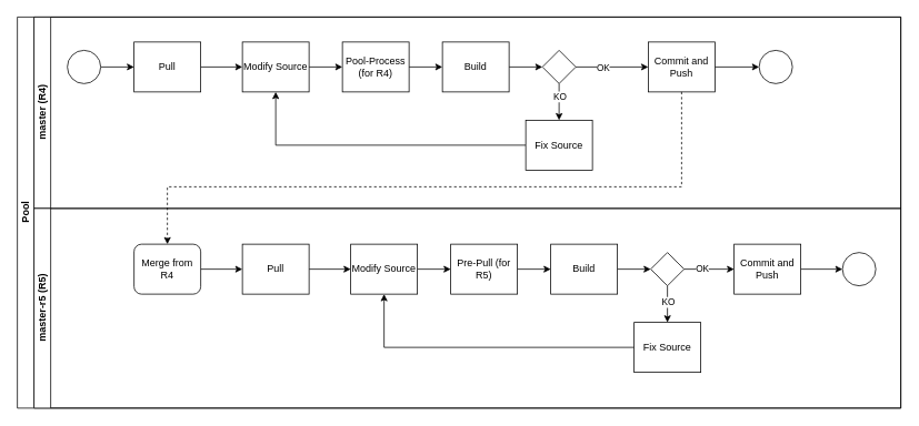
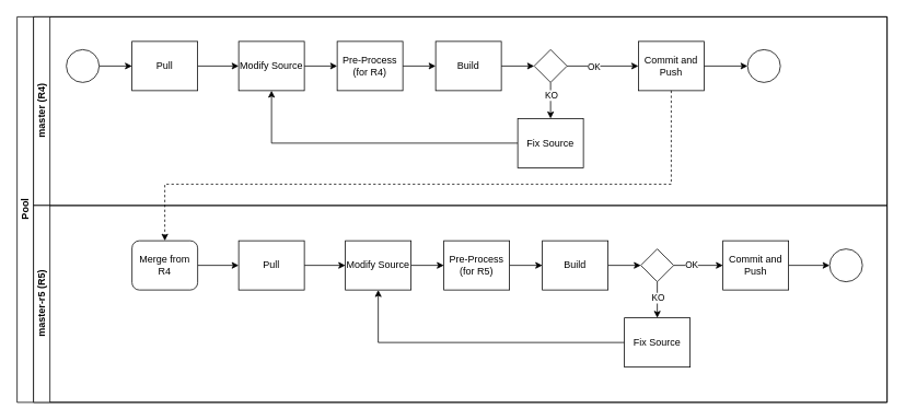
  <mxCell id="0" />
  <mxCell id="1" parent="0" />
  <mxCell id="2" value="Pool" style="swimlane;html=1;childLayout=stackLayout;resizeParent=1;resizeParentMax=0;horizontal=0;startSize=20;horizontalStack=0;" parent="1" vertex="1"><mxGeometry x="20" y="20" width="1060" height="470" as="geometry" /></mxCell>
  <mxCell id="3" value="master (R4)" style="swimlane;html=1;startSize=20;horizontal=0;" parent="2" vertex="1"><mxGeometry x="20" width="1040" height="230" as="geometry" /></mxCell>
  <mxCell id="4" value="" style="edgeStyle=orthogonalEdgeStyle;rounded=0;orthogonalLoop=1;jettySize=auto;html=1;" edge="1" parent="3" source="5" target="23"><mxGeometry relative="1" as="geometry" /></mxCell>
  <mxCell id="5" value="" style="ellipse;whiteSpace=wrap;html=1;" parent="3" vertex="1"><mxGeometry x="40" y="40" width="40" height="40" as="geometry" /></mxCell>
  <mxCell id="6" style="edgeStyle=orthogonalEdgeStyle;rounded=0;orthogonalLoop=1;jettySize=auto;html=1;exitX=1;exitY=0.5;exitDx=0;exitDy=0;entryX=0;entryY=0.5;entryDx=0;entryDy=0;" edge="1" parent="3" source="7" target="9"><mxGeometry relative="1" as="geometry" /></mxCell>
  <mxCell id="7" value="Modify Source" style="rounded=0;whiteSpace=wrap;html=1;fontFamily=Helvetica;fontSize=12;fontColor=#000000;align=center;" parent="3" vertex="1"><mxGeometry x="250" y="30" width="80" height="60" as="geometry" /></mxCell>
  <mxCell id="8" value="" style="edgeStyle=orthogonalEdgeStyle;rounded=0;orthogonalLoop=1;jettySize=auto;html=1;" edge="1" parent="3" source="9" target="21"><mxGeometry relative="1" as="geometry" /></mxCell>
- <mxCell id="9" value="Pool-Process (for R4)" style="rounded=0;whiteSpace=wrap;html=1;fontFamily=Helvetica;fontSize=12;fontColor=#000000;align=center;" parent="3" vertex="1"><mxGeometry x="370" y="30" width="80" height="60" as="geometry" /></mxCell>
+ <mxCell id="9" value="Pre-Process (for R4)" style="rounded=0;whiteSpace=wrap;html=1;fontFamily=Helvetica;fontSize=12;fontColor=#000000;align=center;" parent="3" vertex="1"><mxGeometry x="370" y="30" width="80" height="60" as="geometry" /></mxCell>
  <mxCell id="10" value="" style="edgeStyle=orthogonalEdgeStyle;rounded=0;orthogonalLoop=1;jettySize=auto;html=1;" edge="1" parent="3" source="11" target="24"><mxGeometry relative="1" as="geometry" /></mxCell>
  <mxCell id="11" value="Commit and Push" style="rounded=0;whiteSpace=wrap;html=1;fontFamily=Helvetica;fontSize=12;fontColor=#000000;align=center;" vertex="1" parent="3"><mxGeometry x="737" y="30" width="80" height="60" as="geometry" /></mxCell>
  <mxCell id="12" value="" style="edgeStyle=orthogonalEdgeStyle;rounded=0;orthogonalLoop=1;jettySize=auto;html=1;" edge="1" parent="3" source="16" target="19"><mxGeometry relative="1" as="geometry" /></mxCell>
  <mxCell id="13" value="KO" style="edgeLabel;html=1;align=center;verticalAlign=middle;resizable=0;points=[];" vertex="1" connectable="0" parent="12"><mxGeometry x="-0.333" relative="1" as="geometry"><mxPoint as="offset" /></mxGeometry></mxCell>
  <mxCell id="14" value="" style="edgeStyle=orthogonalEdgeStyle;rounded=0;orthogonalLoop=1;jettySize=auto;html=1;" edge="1" parent="3" source="16" target="11"><mxGeometry relative="1" as="geometry" /></mxCell>
  <mxCell id="15" value="OK" style="edgeLabel;html=1;align=center;verticalAlign=middle;resizable=0;points=[];" vertex="1" connectable="0" parent="14"><mxGeometry x="-0.272" relative="1" as="geometry"><mxPoint as="offset" /></mxGeometry></mxCell>
  <mxCell id="16" value="" style="rhombus;whiteSpace=wrap;html=1;fontFamily=Helvetica;fontSize=12;fontColor=#000000;align=center;" parent="3" vertex="1"><mxGeometry x="610" y="40" width="40" height="40" as="geometry" /></mxCell>
  <mxCell id="17" style="edgeStyle=orthogonalEdgeStyle;rounded=0;orthogonalLoop=1;jettySize=auto;html=1;exitX=0.5;exitY=1;exitDx=0;exitDy=0;" edge="1" parent="3" source="16" target="16"><mxGeometry relative="1" as="geometry" /></mxCell>
  <mxCell id="18" style="edgeStyle=orthogonalEdgeStyle;rounded=0;orthogonalLoop=1;jettySize=auto;html=1;entryX=0.5;entryY=1;entryDx=0;entryDy=0;" edge="1" parent="3" source="19" target="7"><mxGeometry relative="1" as="geometry" /></mxCell>
  <mxCell id="19" value="Fix Source" style="rounded=0;whiteSpace=wrap;html=1;fontFamily=Helvetica;fontSize=12;fontColor=#000000;align=center;" vertex="1" parent="3"><mxGeometry x="590" y="124" width="80" height="60" as="geometry" /></mxCell>
  <mxCell id="20" value="" style="edgeStyle=orthogonalEdgeStyle;rounded=0;orthogonalLoop=1;jettySize=auto;html=1;" edge="1" parent="3" source="21" target="16"><mxGeometry relative="1" as="geometry" /></mxCell>
  <mxCell id="21" value="Build" style="rounded=0;whiteSpace=wrap;html=1;fontFamily=Helvetica;fontSize=12;fontColor=#000000;align=center;" vertex="1" parent="3"><mxGeometry x="490" y="30" width="80" height="60" as="geometry" /></mxCell>
  <mxCell id="22" value="" style="edgeStyle=orthogonalEdgeStyle;rounded=0;orthogonalLoop=1;jettySize=auto;html=1;" edge="1" parent="3" source="23" target="7"><mxGeometry relative="1" as="geometry" /></mxCell>
  <mxCell id="23" value="Pull" style="rounded=0;whiteSpace=wrap;html=1;fontFamily=Helvetica;fontSize=12;fontColor=#000000;align=center;" vertex="1" parent="3"><mxGeometry x="120" y="30" width="80" height="60" as="geometry" /></mxCell>
  <mxCell id="24" value="" style="ellipse;whiteSpace=wrap;html=1;" parent="3" vertex="1"><mxGeometry x="870" y="40" width="40" height="40" as="geometry" /></mxCell>
  <mxCell id="25" value="master-r5 (R5)" style="swimlane;html=1;startSize=20;horizontal=0;" parent="2" vertex="1"><mxGeometry x="20" y="230" width="1040" height="240" as="geometry" /></mxCell>
  <mxCell id="26" style="edgeStyle=orthogonalEdgeStyle;rounded=0;orthogonalLoop=1;jettySize=auto;html=1;exitX=1;exitY=0.5;exitDx=0;exitDy=0;entryX=0;entryY=0.5;entryDx=0;entryDy=0;" edge="1" parent="25" source="27" target="29"><mxGeometry relative="1" as="geometry" /></mxCell>
  <mxCell id="27" value="Modify Source" style="rounded=0;whiteSpace=wrap;html=1;fontFamily=Helvetica;fontSize=12;fontColor=#000000;align=center;" vertex="1" parent="25"><mxGeometry x="380" y="43" width="80" height="60" as="geometry" /></mxCell>
  <mxCell id="28" value="" style="edgeStyle=orthogonalEdgeStyle;rounded=0;orthogonalLoop=1;jettySize=auto;html=1;" edge="1" parent="25" source="29" target="41"><mxGeometry relative="1" as="geometry" /></mxCell>
- <mxCell id="29" value="Pre-Pull (for R5)" style="rounded=0;whiteSpace=wrap;html=1;fontFamily=Helvetica;fontSize=12;fontColor=#000000;align=center;" vertex="1" parent="25"><mxGeometry x="500" y="43" width="80" height="60" as="geometry" /></mxCell>
+ <mxCell id="29" value="Pre-Process (for R5)" style="rounded=0;whiteSpace=wrap;html=1;fontFamily=Helvetica;fontSize=12;fontColor=#000000;align=center;" vertex="1" parent="25"><mxGeometry x="500" y="43" width="80" height="60" as="geometry" /></mxCell>
  <mxCell id="30" value="" style="edgeStyle=orthogonalEdgeStyle;rounded=0;orthogonalLoop=1;jettySize=auto;html=1;" edge="1" parent="25" source="31" target="44"><mxGeometry relative="1" as="geometry" /></mxCell>
  <mxCell id="31" value="Commit and Push" style="rounded=0;whiteSpace=wrap;html=1;fontFamily=Helvetica;fontSize=12;fontColor=#000000;align=center;" vertex="1" parent="25"><mxGeometry x="840" y="43" width="80" height="60" as="geometry" /></mxCell>
  <mxCell id="32" value="" style="edgeStyle=orthogonalEdgeStyle;rounded=0;orthogonalLoop=1;jettySize=auto;html=1;" edge="1" parent="25" source="36" target="39"><mxGeometry relative="1" as="geometry" /></mxCell>
  <mxCell id="33" value="KO" style="edgeLabel;html=1;align=center;verticalAlign=middle;resizable=0;points=[];" vertex="1" connectable="0" parent="32"><mxGeometry x="-0.151" relative="1" as="geometry"><mxPoint as="offset" /></mxGeometry></mxCell>
  <mxCell id="34" value="" style="edgeStyle=orthogonalEdgeStyle;rounded=0;orthogonalLoop=1;jettySize=auto;html=1;" edge="1" parent="25" source="36" target="31"><mxGeometry relative="1" as="geometry" /></mxCell>
  <mxCell id="35" value="OK" style="edgeLabel;html=1;align=center;verticalAlign=middle;resizable=0;points=[];" vertex="1" connectable="0" parent="34"><mxGeometry x="-0.311" y="2" relative="1" as="geometry"><mxPoint as="offset" /></mxGeometry></mxCell>
  <mxCell id="36" value="" style="rhombus;whiteSpace=wrap;html=1;fontFamily=Helvetica;fontSize=12;fontColor=#000000;align=center;" vertex="1" parent="25"><mxGeometry x="740" y="53" width="40" height="40" as="geometry" /></mxCell>
  <mxCell id="37" style="edgeStyle=orthogonalEdgeStyle;rounded=0;orthogonalLoop=1;jettySize=auto;html=1;exitX=0.5;exitY=1;exitDx=0;exitDy=0;" edge="1" parent="25" source="36" target="36"><mxGeometry relative="1" as="geometry" /></mxCell>
  <mxCell id="38" style="edgeStyle=orthogonalEdgeStyle;rounded=0;orthogonalLoop=1;jettySize=auto;html=1;entryX=0.5;entryY=1;entryDx=0;entryDy=0;" edge="1" parent="25" source="39" target="27"><mxGeometry relative="1" as="geometry" /></mxCell>
  <mxCell id="39" value="Fix Source" style="rounded=0;whiteSpace=wrap;html=1;fontFamily=Helvetica;fontSize=12;fontColor=#000000;align=center;" vertex="1" parent="25"><mxGeometry x="720" y="137" width="80" height="60" as="geometry" /></mxCell>
  <mxCell id="40" value="" style="edgeStyle=orthogonalEdgeStyle;rounded=0;orthogonalLoop=1;jettySize=auto;html=1;" edge="1" parent="25" source="41" target="36"><mxGeometry relative="1" as="geometry" /></mxCell>
  <mxCell id="41" value="Build" style="rounded=0;whiteSpace=wrap;html=1;fontFamily=Helvetica;fontSize=12;fontColor=#000000;align=center;" vertex="1" parent="25"><mxGeometry x="620" y="43" width="80" height="60" as="geometry" /></mxCell>
  <mxCell id="42" value="" style="edgeStyle=orthogonalEdgeStyle;rounded=0;orthogonalLoop=1;jettySize=auto;html=1;" edge="1" parent="25" source="43" target="27"><mxGeometry relative="1" as="geometry" /></mxCell>
  <mxCell id="43" value="Pull" style="rounded=0;whiteSpace=wrap;html=1;fontFamily=Helvetica;fontSize=12;fontColor=#000000;align=center;" vertex="1" parent="25"><mxGeometry x="250" y="43" width="80" height="60" as="geometry" /></mxCell>
  <mxCell id="44" value="" style="ellipse;whiteSpace=wrap;html=1;" vertex="1" parent="25"><mxGeometry x="970" y="53" width="40" height="40" as="geometry" /></mxCell>
  <mxCell id="45" value="" style="edgeStyle=orthogonalEdgeStyle;rounded=0;orthogonalLoop=1;jettySize=auto;html=1;" edge="1" parent="25" source="46" target="43"><mxGeometry relative="1" as="geometry" /></mxCell>
  <mxCell id="46" value="Merge from R4" style="whiteSpace=wrap;html=1;fontFamily=Helvetica;fontSize=12;fontColor=#000000;align=center;rounded=1;" vertex="1" parent="25"><mxGeometry x="120" y="43" width="80" height="60" as="geometry" /></mxCell>
  <mxCell id="47" style="edgeStyle=orthogonalEdgeStyle;rounded=0;orthogonalLoop=1;jettySize=auto;html=1;dashed=1;" edge="1" parent="2" source="11" target="46"><mxGeometry relative="1" as="geometry"><Array as="points"><mxPoint x="797" y="204" /><mxPoint x="180" y="204" /></Array></mxGeometry></mxCell>
